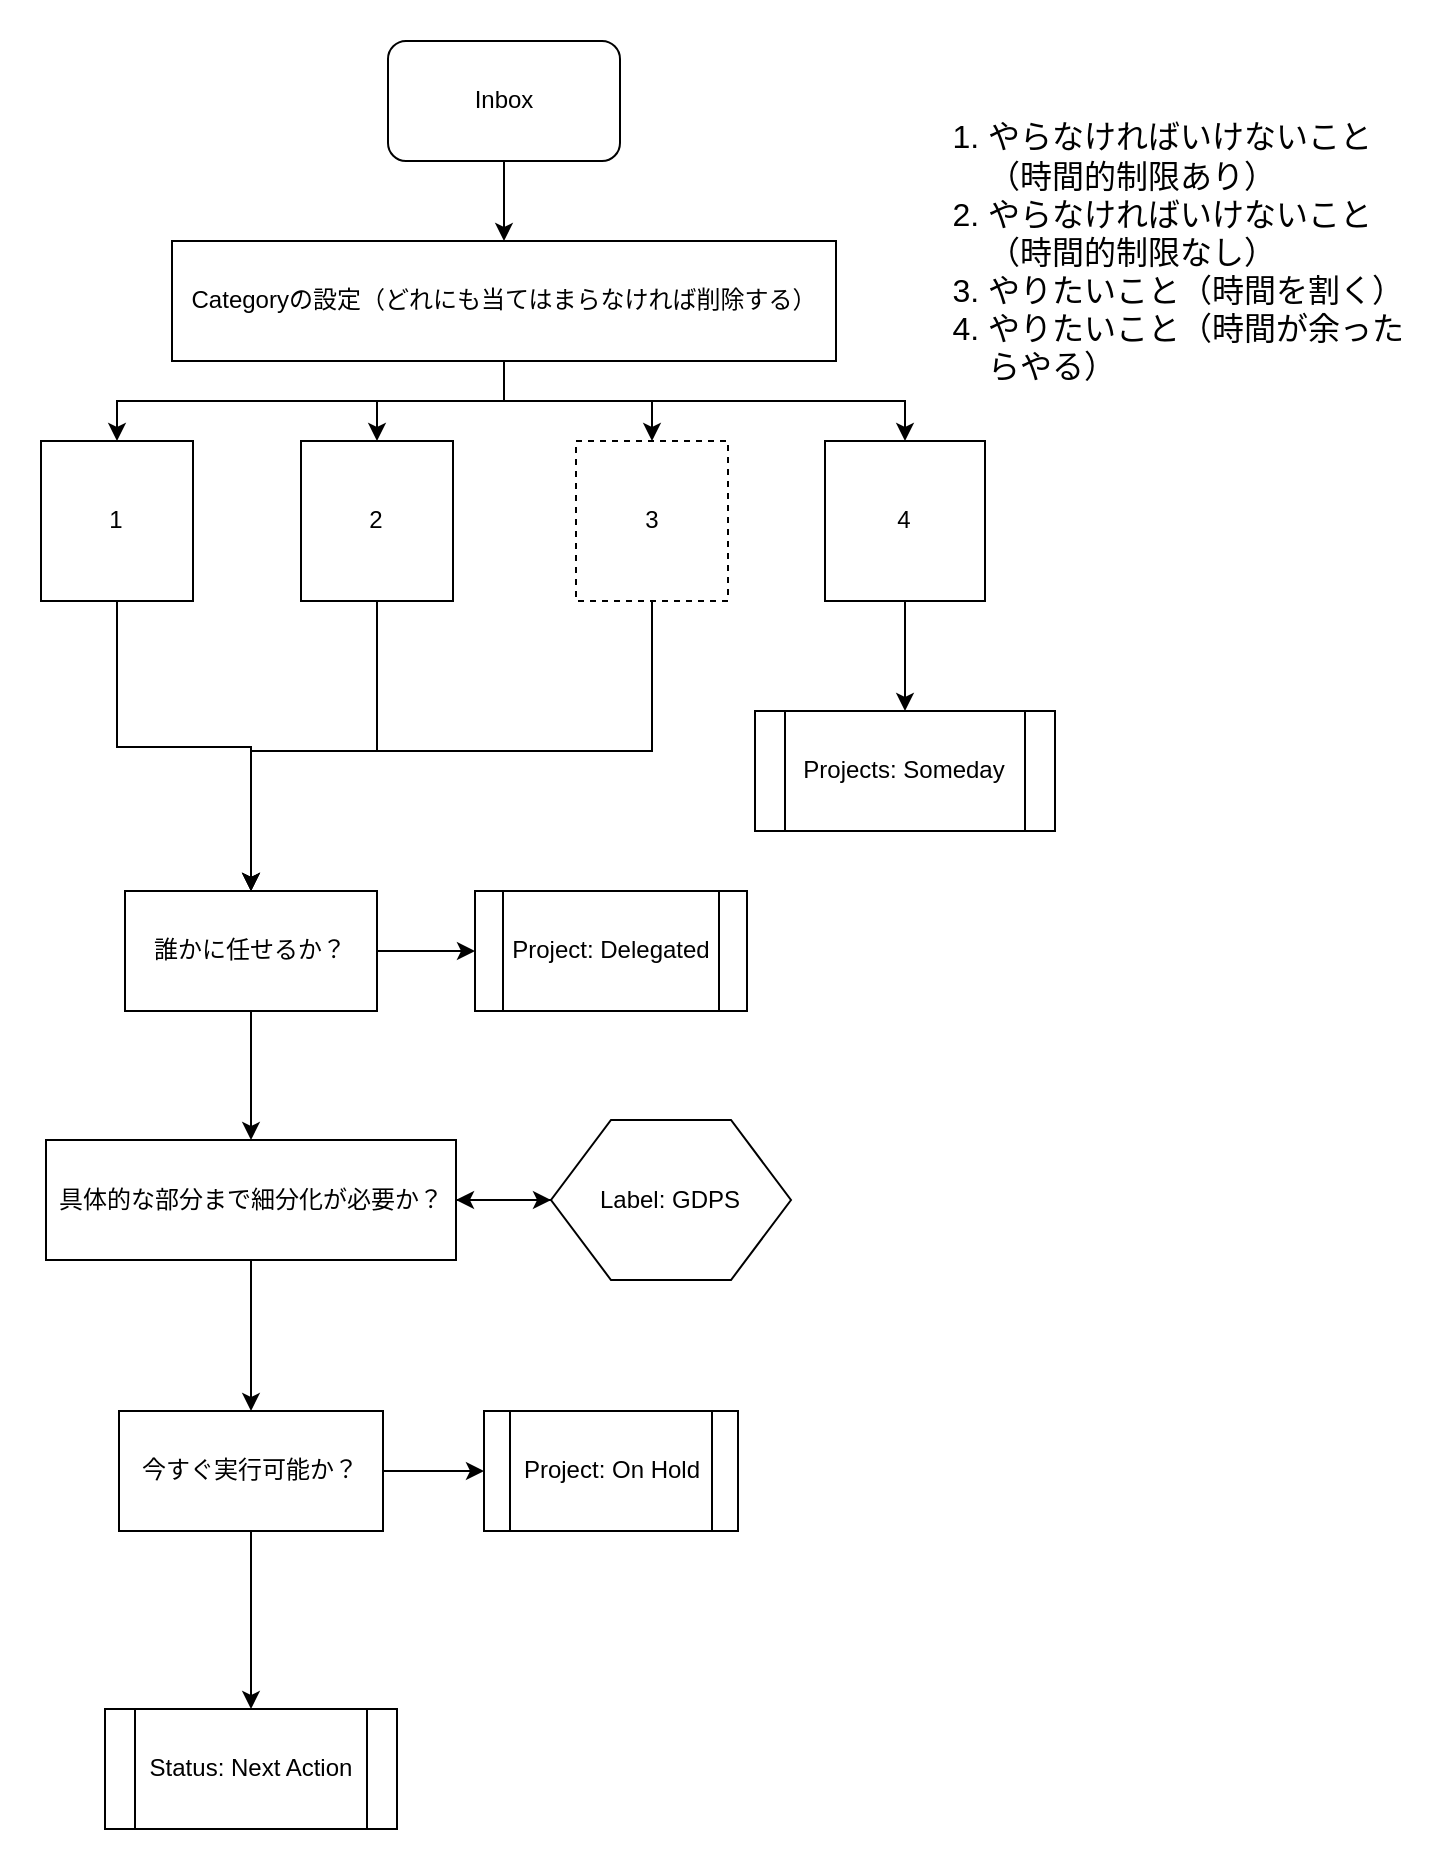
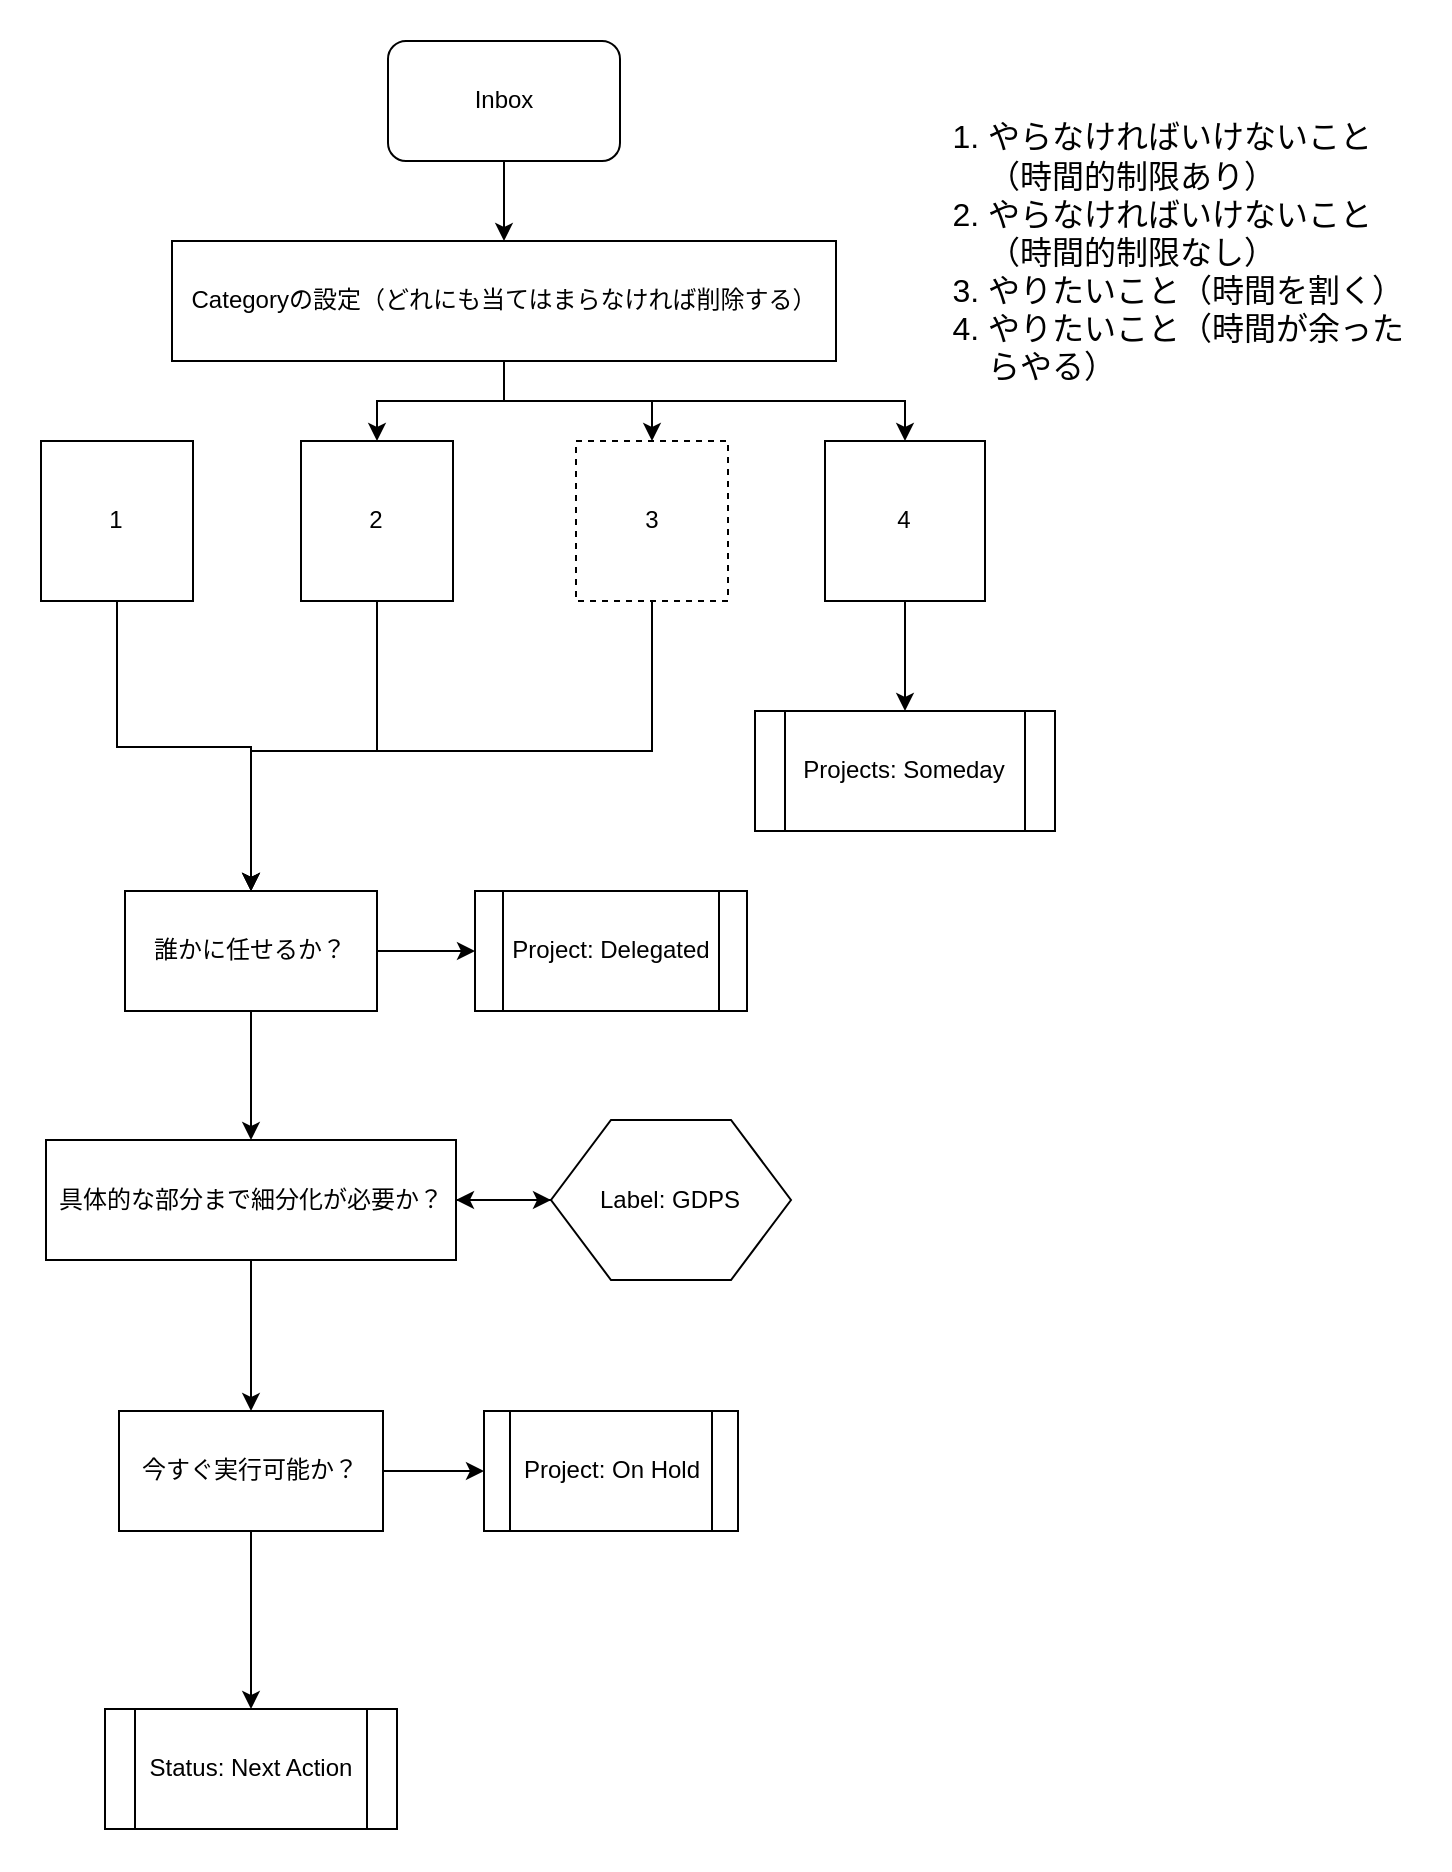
  <mxCell id="0" />
  <mxCell id="1" parent="0" />
  <mxCell id="2" style="edgeStyle=orthogonalEdgeStyle;rounded=0;html=1;jettySize=auto;orthogonalLoop=1;" parent="1" source="3" target="14" edge="1"><mxGeometry relative="1" as="geometry" /></mxCell>
  <mxCell id="3" value="Inbox" style="rounded=1;whiteSpace=wrap;html=1;" parent="1" vertex="1"><mxGeometry x="193.5" y="20" width="116" height="60" as="geometry" /></mxCell>
  <mxCell id="4" style="edgeStyle=orthogonalEdgeStyle;rounded=0;html=1;jettySize=auto;orthogonalLoop=1;" parent="1" source="5" target="24" edge="1"><mxGeometry relative="1" as="geometry"><Array as="points"><mxPoint x="58" y="373" /><mxPoint x="125" y="373" /></Array></mxGeometry></mxCell>
  <mxCell id="5" value="1" style="whiteSpace=wrap;html=1;aspect=fixed;" parent="1" vertex="1"><mxGeometry x="20" y="220" width="76" height="80" as="geometry" /></mxCell>
  <mxCell id="6" style="edgeStyle=orthogonalEdgeStyle;rounded=0;html=1;jettySize=auto;orthogonalLoop=1;" parent="1" source="7" target="24" edge="1"><mxGeometry relative="1" as="geometry"><Array as="points"><mxPoint x="188" y="375" /><mxPoint x="125" y="375" /></Array></mxGeometry></mxCell>
  <mxCell id="7" value="2" style="whiteSpace=wrap;html=1;aspect=fixed;" parent="1" vertex="1"><mxGeometry x="150" y="220" width="76" height="80" as="geometry" /></mxCell>
  <mxCell id="8" style="edgeStyle=orthogonalEdgeStyle;rounded=0;html=1;entryX=0.5;entryY=0;jettySize=auto;orthogonalLoop=1;" parent="1" source="9" target="24" edge="1"><mxGeometry relative="1" as="geometry"><Array as="points"><mxPoint x="326" y="375" /><mxPoint x="125" y="375" /></Array></mxGeometry></mxCell>
  <mxCell id="9" value="3&lt;br&gt;" style="whiteSpace=wrap;html=1;aspect=fixed;dashed=1;" parent="1" vertex="1"><mxGeometry x="287.5" y="220" width="76" height="80" as="geometry" /></mxCell>
  <mxCell id="10" style="edgeStyle=orthogonalEdgeStyle;rounded=0;html=1;jettySize=auto;orthogonalLoop=1;" parent="1" source="14" target="7" edge="1"><mxGeometry relative="1" as="geometry" /></mxCell>
  <mxCell id="11" style="edgeStyle=orthogonalEdgeStyle;rounded=0;html=1;jettySize=auto;orthogonalLoop=1;" parent="1" source="14" target="9" edge="1"><mxGeometry relative="1" as="geometry" /></mxCell>
- <mxCell id="12" style="edgeStyle=orthogonalEdgeStyle;rounded=0;html=1;entryX=0.5;entryY=0;jettySize=auto;orthogonalLoop=1;" parent="1" source="14" target="5" edge="1"><mxGeometry relative="1" as="geometry" /></mxCell>
  <mxCell id="13" style="edgeStyle=orthogonalEdgeStyle;rounded=0;html=1;entryX=0.5;entryY=0;jettySize=auto;orthogonalLoop=1;" parent="1" source="14" target="26" edge="1"><mxGeometry relative="1" as="geometry" /></mxCell>
  <mxCell id="14" value="Categoryの設定（どれにも当てはまらなければ削除する）" style="rounded=0;whiteSpace=wrap;html=1;" parent="1" vertex="1"><mxGeometry x="85.5" y="120" width="332" height="60" as="geometry" /></mxCell>
  <mxCell id="15" value="Project: Delegated" style="shape=process;whiteSpace=wrap;html=1;backgroundOutline=1;" parent="1" vertex="1"><mxGeometry x="237" y="445" width="136" height="60" as="geometry" /></mxCell>
  <mxCell id="16" style="edgeStyle=orthogonalEdgeStyle;rounded=0;html=1;jettySize=auto;orthogonalLoop=1;" parent="1" source="18" target="19" edge="1"><mxGeometry relative="1" as="geometry" /></mxCell>
  <mxCell id="17" style="edgeStyle=orthogonalEdgeStyle;rounded=0;html=1;entryX=0;entryY=0.5;jettySize=auto;orthogonalLoop=1;" parent="1" source="18" target="32" edge="1"><mxGeometry relative="1" as="geometry" /></mxCell>
  <mxCell id="18" value="今すぐ実行可能か？" style="rounded=0;whiteSpace=wrap;html=1;" parent="1" vertex="1"><mxGeometry x="59" y="705" width="132" height="60" as="geometry" /></mxCell>
  <mxCell id="19" value="Status: Next Action" style="shape=process;whiteSpace=wrap;html=1;backgroundOutline=1;" parent="1" vertex="1"><mxGeometry x="52" y="854" width="146" height="60" as="geometry" /></mxCell>
  <mxCell id="20" value="&lt;ol style=&quot;font-size: 16px&quot;&gt;&lt;li&gt;やらなければいけないこと（時間的制限あり）&lt;/li&gt;&lt;li&gt;やらなければいけないこと（時間的制限なし）&lt;/li&gt;&lt;li&gt;やりたいこと（時間を割く）&lt;/li&gt;&lt;li&gt;やりたいこと（時間が余ったらやる）&lt;/li&gt;&lt;/ol&gt;" style="text;strokeColor=none;fillColor=none;html=1;whiteSpace=wrap;verticalAlign=middle;overflow=hidden;" parent="1" vertex="1"><mxGeometry x="452" y="36" width="252" height="179" as="geometry" /></mxCell>
  <mxCell id="21" style="edgeStyle=orthogonalEdgeStyle;rounded=0;html=1;jettySize=auto;orthogonalLoop=1;" parent="1" edge="1"><mxGeometry relative="1" as="geometry"><mxPoint x="532" y="433" as="targetPoint" /><mxPoint x="532" y="433" as="sourcePoint" /></mxGeometry></mxCell>
  <mxCell id="22" style="edgeStyle=orthogonalEdgeStyle;rounded=0;html=1;entryX=0;entryY=0.5;jettySize=auto;orthogonalLoop=1;" parent="1" source="24" target="15" edge="1"><mxGeometry relative="1" as="geometry" /></mxCell>
  <mxCell id="23" style="edgeStyle=orthogonalEdgeStyle;rounded=0;html=1;jettySize=auto;orthogonalLoop=1;" parent="1" source="24" target="29" edge="1"><mxGeometry relative="1" as="geometry" /></mxCell>
  <mxCell id="24" value="誰かに任せるか？" style="rounded=0;whiteSpace=wrap;html=1;" parent="1" vertex="1"><mxGeometry x="62" y="445" width="126" height="60" as="geometry" /></mxCell>
  <mxCell id="25" style="edgeStyle=orthogonalEdgeStyle;rounded=0;html=1;entryX=0.5;entryY=0;jettySize=auto;orthogonalLoop=1;" parent="1" source="26" target="33" edge="1"><mxGeometry relative="1" as="geometry" /></mxCell>
  <mxCell id="26" value="4" style="whiteSpace=wrap;html=1;aspect=fixed;" parent="1" vertex="1"><mxGeometry x="412" y="220" width="80" height="80" as="geometry" /></mxCell>
  <mxCell id="27" style="edgeStyle=orthogonalEdgeStyle;rounded=0;html=1;entryX=0;entryY=0.5;jettySize=auto;orthogonalLoop=1;" parent="1" source="29" target="31" edge="1"><mxGeometry relative="1" as="geometry" /></mxCell>
  <mxCell id="28" style="edgeStyle=orthogonalEdgeStyle;rounded=0;html=1;jettySize=auto;orthogonalLoop=1;" parent="1" source="29" target="18" edge="1"><mxGeometry relative="1" as="geometry" /></mxCell>
  <mxCell id="29" value="具体的な部分まで細分化が必要か？" style="rounded=0;whiteSpace=wrap;html=1;" parent="1" vertex="1"><mxGeometry x="22.5" y="569.5" width="205" height="60" as="geometry" /></mxCell>
  <mxCell id="30" style="edgeStyle=orthogonalEdgeStyle;rounded=0;html=1;entryX=1;entryY=0.5;jettySize=auto;orthogonalLoop=1;" parent="1" source="31" target="29" edge="1"><mxGeometry relative="1" as="geometry" /></mxCell>
  <mxCell id="31" value="Label: GDPS" style="shape=hexagon;perimeter=hexagonPerimeter2;whiteSpace=wrap;html=1;" parent="1" vertex="1"><mxGeometry x="275" y="559.5" width="120" height="80" as="geometry" /></mxCell>
  <mxCell id="32" value="Project: On Hold" style="shape=process;whiteSpace=wrap;html=1;backgroundOutline=1;" parent="1" vertex="1"><mxGeometry x="241.5" y="705" width="127" height="60" as="geometry" /></mxCell>
  <mxCell id="33" value="Projects: Someday" style="shape=process;whiteSpace=wrap;html=1;backgroundOutline=1;" parent="1" vertex="1"><mxGeometry x="377" y="355" width="150" height="60" as="geometry" /></mxCell>
